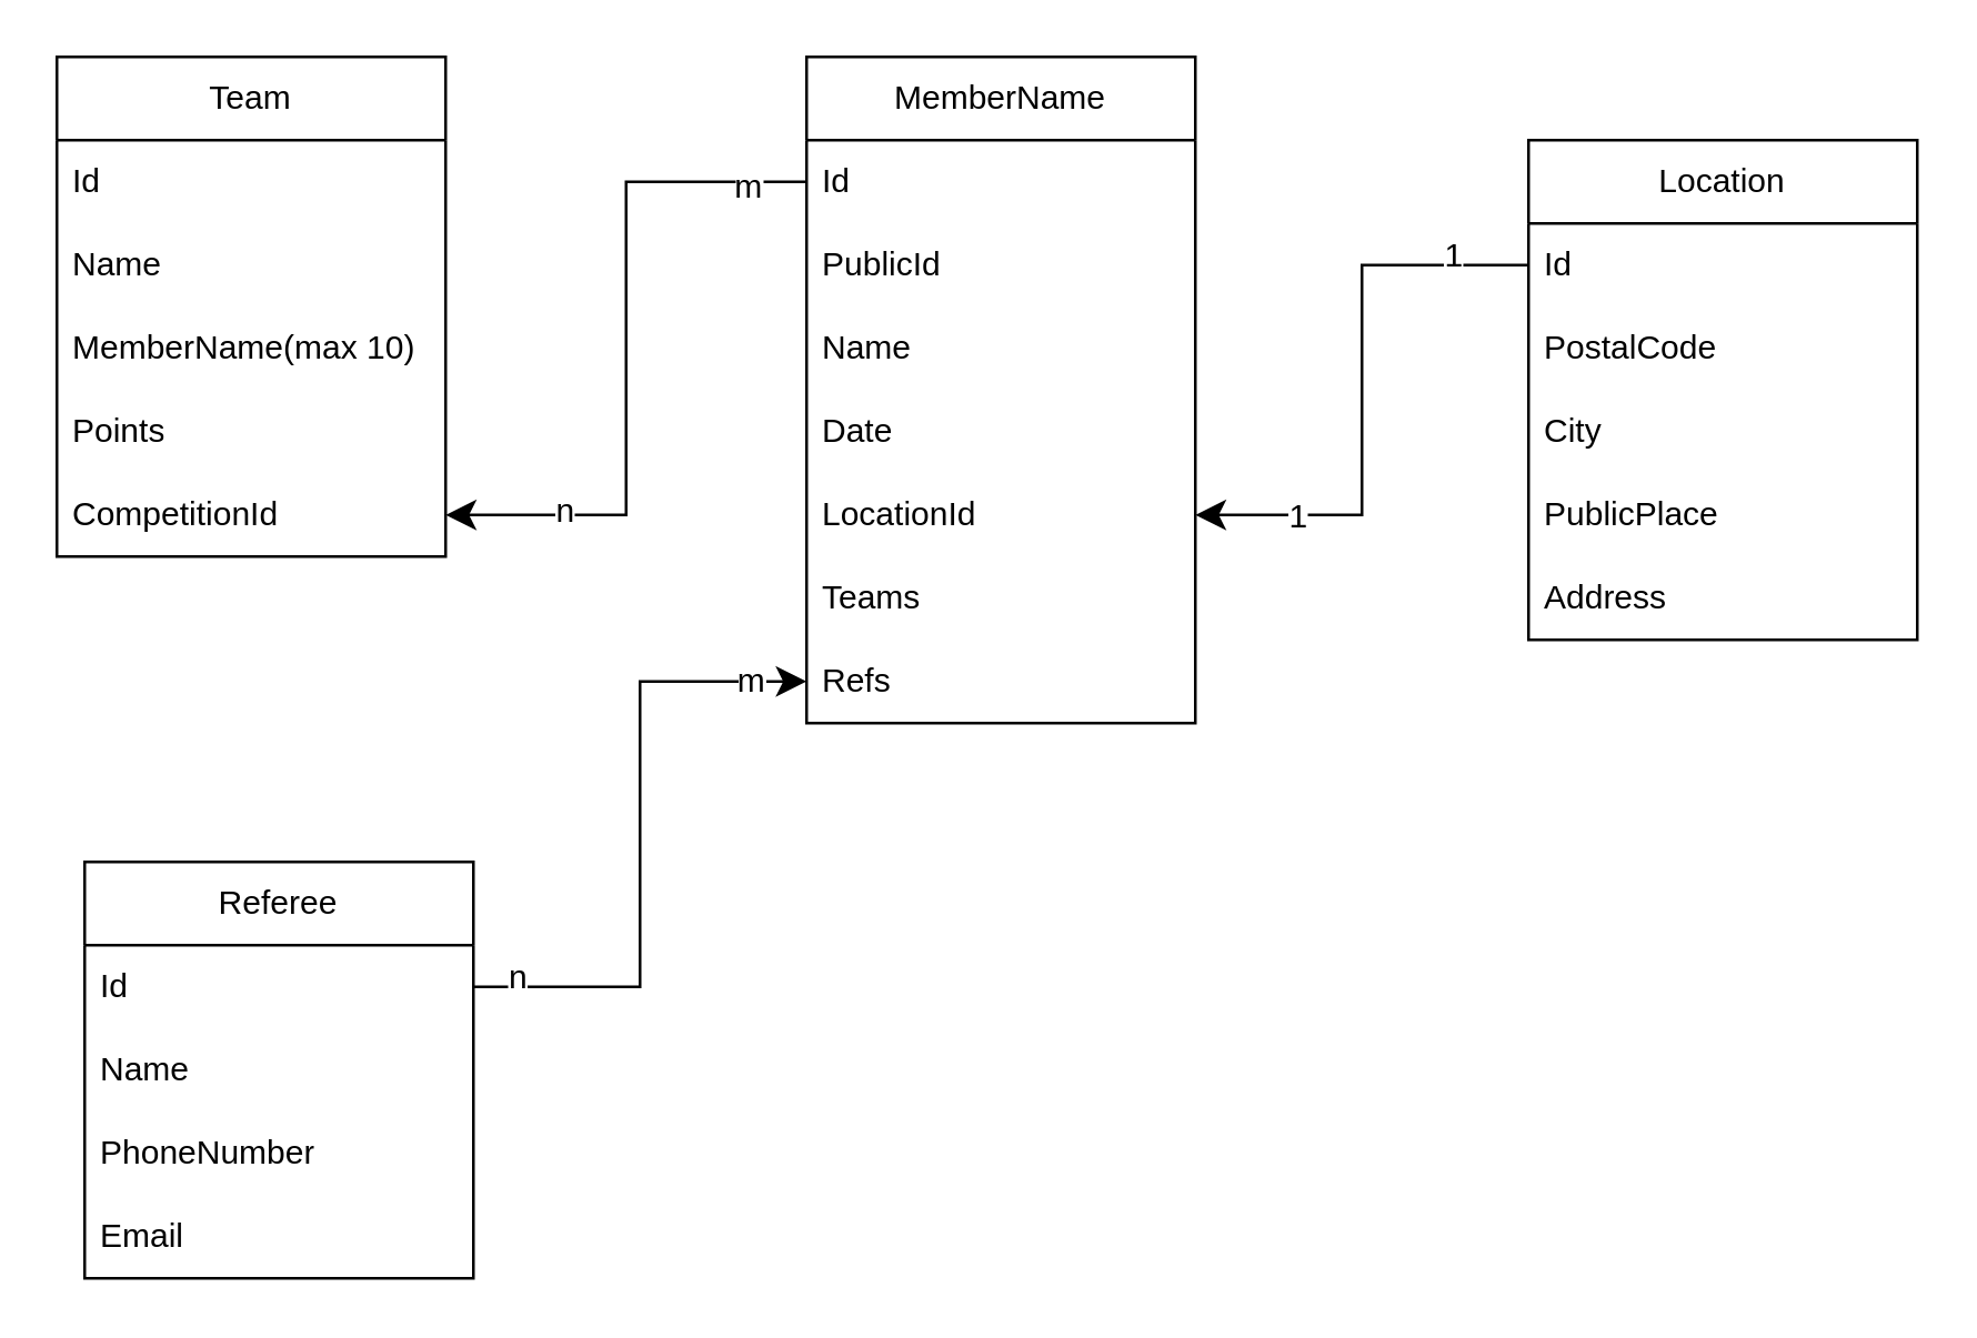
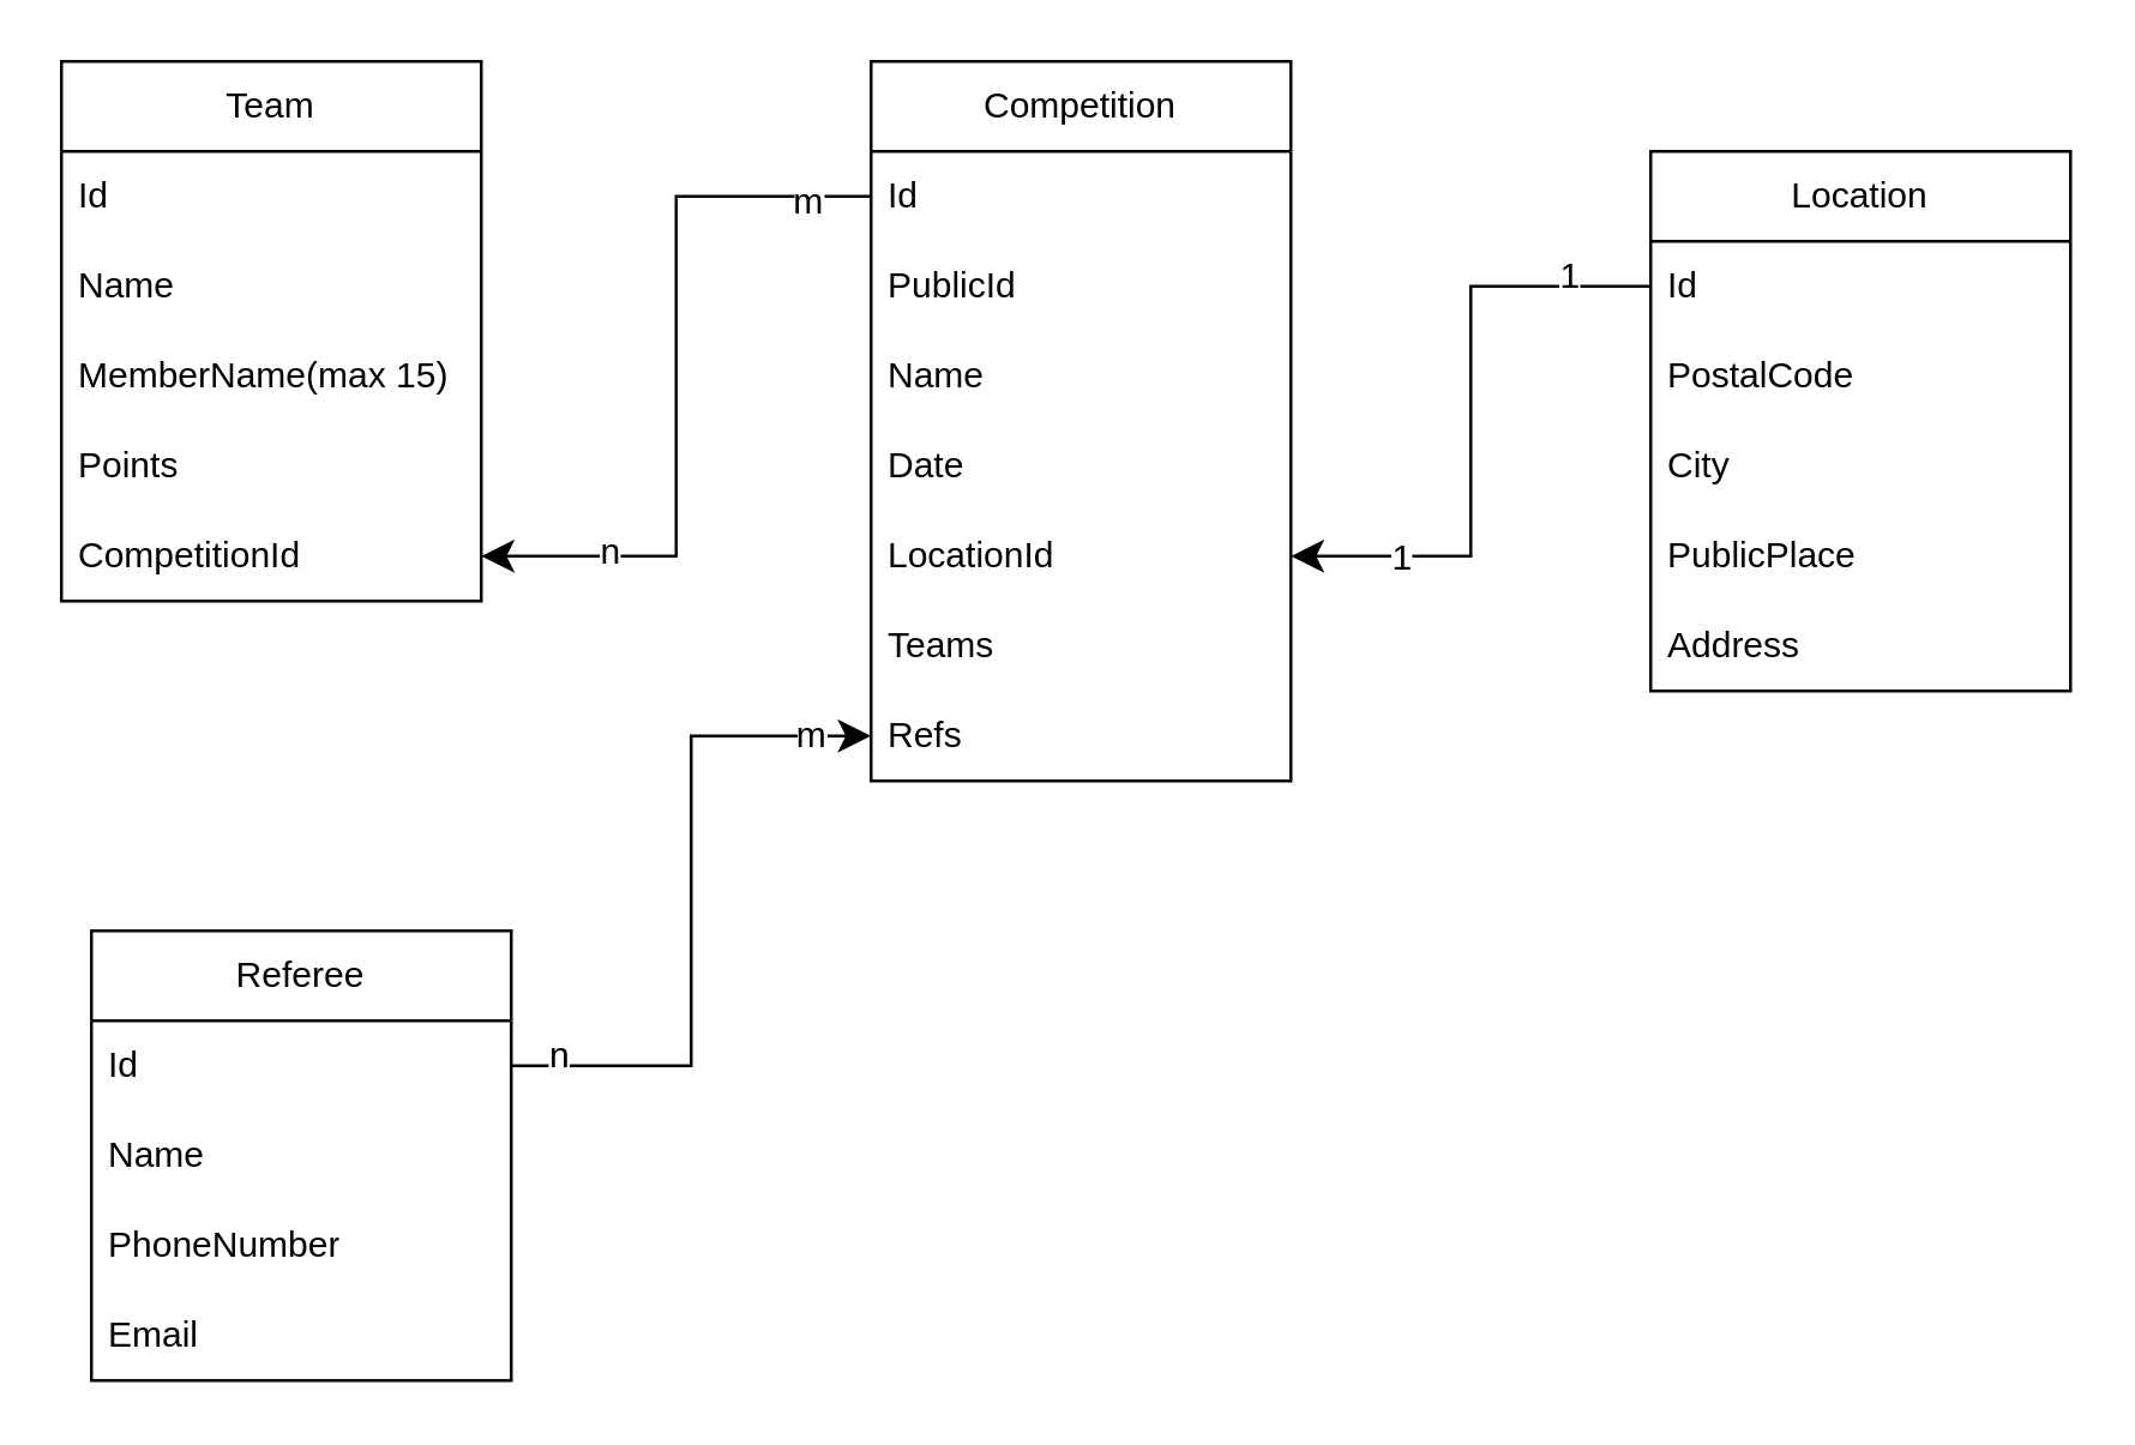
  <mxCell id="0" />
  <mxCell id="1" parent="0" />
- <mxCell id="2" value="MemberName" style="swimlane;fontStyle=0;childLayout=stackLayout;horizontal=1;startSize=30;horizontalStack=0;resizeParent=1;resizeParentMax=0;resizeLast=0;collapsible=1;marginBottom=0;whiteSpace=wrap;html=1;" vertex="1" parent="1"><mxGeometry x="290" y="20" width="140" height="240" as="geometry" /></mxCell>
+ <mxCell id="2" value="Competition" style="swimlane;fontStyle=0;childLayout=stackLayout;horizontal=1;startSize=30;horizontalStack=0;resizeParent=1;resizeParentMax=0;resizeLast=0;collapsible=1;marginBottom=0;whiteSpace=wrap;html=1;" vertex="1" parent="1"><mxGeometry x="290" y="20" width="140" height="240" as="geometry" /></mxCell>
  <mxCell id="3" value="Id" style="text;strokeColor=none;fillColor=none;align=left;verticalAlign=middle;spacingLeft=4;spacingRight=4;overflow=hidden;points=[[0,0.5],[1,0.5]];portConstraint=eastwest;rotatable=0;whiteSpace=wrap;html=1;" vertex="1" parent="2"><mxGeometry y="30" width="140" height="30" as="geometry" /></mxCell>
  <mxCell id="4" value="PublicId" style="text;strokeColor=none;fillColor=none;align=left;verticalAlign=middle;spacingLeft=4;spacingRight=4;overflow=hidden;points=[[0,0.5],[1,0.5]];portConstraint=eastwest;rotatable=0;whiteSpace=wrap;html=1;" vertex="1" parent="2"><mxGeometry y="60" width="140" height="30" as="geometry" /></mxCell>
  <mxCell id="5" value="Name" style="text;strokeColor=none;fillColor=none;align=left;verticalAlign=middle;spacingLeft=4;spacingRight=4;overflow=hidden;points=[[0,0.5],[1,0.5]];portConstraint=eastwest;rotatable=0;whiteSpace=wrap;html=1;" vertex="1" parent="2"><mxGeometry y="90" width="140" height="30" as="geometry" /></mxCell>
  <mxCell id="6" value="Date" style="text;strokeColor=none;fillColor=none;align=left;verticalAlign=middle;spacingLeft=4;spacingRight=4;overflow=hidden;points=[[0,0.5],[1,0.5]];portConstraint=eastwest;rotatable=0;whiteSpace=wrap;html=1;" vertex="1" parent="2"><mxGeometry y="120" width="140" height="30" as="geometry" /></mxCell>
  <mxCell id="7" value="LocationId" style="text;strokeColor=none;fillColor=none;align=left;verticalAlign=middle;spacingLeft=4;spacingRight=4;overflow=hidden;points=[[0,0.5],[1,0.5]];portConstraint=eastwest;rotatable=0;whiteSpace=wrap;html=1;" vertex="1" parent="2"><mxGeometry y="150" width="140" height="30" as="geometry" /></mxCell>
  <mxCell id="8" value="Teams" style="text;strokeColor=none;fillColor=none;align=left;verticalAlign=middle;spacingLeft=4;spacingRight=4;overflow=hidden;points=[[0,0.5],[1,0.5]];portConstraint=eastwest;rotatable=0;whiteSpace=wrap;html=1;" vertex="1" parent="2"><mxGeometry y="180" width="140" height="30" as="geometry" /></mxCell>
  <mxCell id="9" value="Refs" style="text;strokeColor=none;fillColor=none;align=left;verticalAlign=middle;spacingLeft=4;spacingRight=4;overflow=hidden;points=[[0,0.5],[1,0.5]];portConstraint=eastwest;rotatable=0;whiteSpace=wrap;html=1;" vertex="1" parent="2"><mxGeometry y="210" width="140" height="30" as="geometry" /></mxCell>
  <mxCell id="10" value="Location" style="swimlane;fontStyle=0;childLayout=stackLayout;horizontal=1;startSize=30;horizontalStack=0;resizeParent=1;resizeParentMax=0;resizeLast=0;collapsible=1;marginBottom=0;whiteSpace=wrap;html=1;" vertex="1" parent="1"><mxGeometry x="550" y="50" width="140" height="180" as="geometry" /></mxCell>
  <mxCell id="11" value="Id" style="text;strokeColor=none;fillColor=none;align=left;verticalAlign=middle;spacingLeft=4;spacingRight=4;overflow=hidden;points=[[0,0.5],[1,0.5]];portConstraint=eastwest;rotatable=0;whiteSpace=wrap;html=1;" vertex="1" parent="10"><mxGeometry y="30" width="140" height="30" as="geometry" /></mxCell>
  <mxCell id="12" value="PostalCode" style="text;strokeColor=none;fillColor=none;align=left;verticalAlign=middle;spacingLeft=4;spacingRight=4;overflow=hidden;points=[[0,0.5],[1,0.5]];portConstraint=eastwest;rotatable=0;whiteSpace=wrap;html=1;" vertex="1" parent="10"><mxGeometry y="60" width="140" height="30" as="geometry" /></mxCell>
  <mxCell id="13" value="City" style="text;strokeColor=none;fillColor=none;align=left;verticalAlign=middle;spacingLeft=4;spacingRight=4;overflow=hidden;points=[[0,0.5],[1,0.5]];portConstraint=eastwest;rotatable=0;whiteSpace=wrap;html=1;" vertex="1" parent="10"><mxGeometry y="90" width="140" height="30" as="geometry" /></mxCell>
  <mxCell id="14" value="PublicPlace" style="text;strokeColor=none;fillColor=none;align=left;verticalAlign=middle;spacingLeft=4;spacingRight=4;overflow=hidden;points=[[0,0.5],[1,0.5]];portConstraint=eastwest;rotatable=0;whiteSpace=wrap;html=1;" vertex="1" parent="10"><mxGeometry y="120" width="140" height="30" as="geometry" /></mxCell>
  <mxCell id="15" value="Address" style="text;strokeColor=none;fillColor=none;align=left;verticalAlign=middle;spacingLeft=4;spacingRight=4;overflow=hidden;points=[[0,0.5],[1,0.5]];portConstraint=eastwest;rotatable=0;whiteSpace=wrap;html=1;" vertex="1" parent="10"><mxGeometry y="150" width="140" height="30" as="geometry" /></mxCell>
  <mxCell id="16" style="edgeStyle=orthogonalEdgeStyle;rounded=0;orthogonalLoop=1;jettySize=auto;html=1;exitX=0;exitY=0.5;exitDx=0;exitDy=0;entryX=1;entryY=0.5;entryDx=0;entryDy=0;fontSize=12;startSize=8;endSize=8;" edge="1" parent="1" source="11" target="7"><mxGeometry relative="1" as="geometry" /></mxCell>
  <mxCell id="17" value="1" style="edgeLabel;html=1;align=center;verticalAlign=middle;resizable=0;points=[];fontSize=12;" vertex="1" connectable="0" parent="16"><mxGeometry x="0.657" relative="1" as="geometry"><mxPoint as="offset" /></mxGeometry></mxCell>
  <mxCell id="18" value="1" style="edgeLabel;html=1;align=center;verticalAlign=middle;resizable=0;points=[];fontSize=12;" vertex="1" connectable="0" parent="16"><mxGeometry x="-0.729" y="-4" relative="1" as="geometry"><mxPoint as="offset" /></mxGeometry></mxCell>
  <mxCell id="19" value="Team" style="swimlane;fontStyle=0;childLayout=stackLayout;horizontal=1;startSize=30;horizontalStack=0;resizeParent=1;resizeParentMax=0;resizeLast=0;collapsible=1;marginBottom=0;whiteSpace=wrap;html=1;" vertex="1" parent="1"><mxGeometry x="20" y="20" width="140" height="180" as="geometry" /></mxCell>
  <mxCell id="20" value="Id" style="text;strokeColor=none;fillColor=none;align=left;verticalAlign=middle;spacingLeft=4;spacingRight=4;overflow=hidden;points=[[0,0.5],[1,0.5]];portConstraint=eastwest;rotatable=0;whiteSpace=wrap;html=1;" vertex="1" parent="19"><mxGeometry y="30" width="140" height="30" as="geometry" /></mxCell>
  <mxCell id="21" value="Name" style="text;strokeColor=none;fillColor=none;align=left;verticalAlign=middle;spacingLeft=4;spacingRight=4;overflow=hidden;points=[[0,0.5],[1,0.5]];portConstraint=eastwest;rotatable=0;whiteSpace=wrap;html=1;" vertex="1" parent="19"><mxGeometry y="60" width="140" height="30" as="geometry" /></mxCell>
- <mxCell id="22" value="MemberName(max 10)" style="text;strokeColor=none;fillColor=none;align=left;verticalAlign=middle;spacingLeft=4;spacingRight=4;overflow=hidden;points=[[0,0.5],[1,0.5]];portConstraint=eastwest;rotatable=0;whiteSpace=wrap;html=1;" vertex="1" parent="19"><mxGeometry y="90" width="140" height="30" as="geometry" /></mxCell>
+ <mxCell id="22" value="MemberName(max 15)" style="text;strokeColor=none;fillColor=none;align=left;verticalAlign=middle;spacingLeft=4;spacingRight=4;overflow=hidden;points=[[0,0.5],[1,0.5]];portConstraint=eastwest;rotatable=0;whiteSpace=wrap;html=1;" vertex="1" parent="19"><mxGeometry y="90" width="140" height="30" as="geometry" /></mxCell>
  <mxCell id="23" value="Points" style="text;strokeColor=none;fillColor=none;align=left;verticalAlign=middle;spacingLeft=4;spacingRight=4;overflow=hidden;points=[[0,0.5],[1,0.5]];portConstraint=eastwest;rotatable=0;whiteSpace=wrap;html=1;" vertex="1" parent="19"><mxGeometry y="120" width="140" height="30" as="geometry" /></mxCell>
  <mxCell id="24" value="CompetitionId" style="text;strokeColor=none;fillColor=none;align=left;verticalAlign=middle;spacingLeft=4;spacingRight=4;overflow=hidden;points=[[0,0.5],[1,0.5]];portConstraint=eastwest;rotatable=0;whiteSpace=wrap;html=1;" vertex="1" parent="19"><mxGeometry y="150" width="140" height="30" as="geometry" /></mxCell>
  <mxCell id="25" value="Referee" style="swimlane;fontStyle=0;childLayout=stackLayout;horizontal=1;startSize=30;horizontalStack=0;resizeParent=1;resizeParentMax=0;resizeLast=0;collapsible=1;marginBottom=0;whiteSpace=wrap;html=1;" vertex="1" parent="1"><mxGeometry x="30" y="310" width="140" height="150" as="geometry" /></mxCell>
  <mxCell id="26" value="Id" style="text;strokeColor=none;fillColor=none;align=left;verticalAlign=middle;spacingLeft=4;spacingRight=4;overflow=hidden;points=[[0,0.5],[1,0.5]];portConstraint=eastwest;rotatable=0;whiteSpace=wrap;html=1;" vertex="1" parent="25"><mxGeometry y="30" width="140" height="30" as="geometry" /></mxCell>
  <mxCell id="27" value="Name" style="text;strokeColor=none;fillColor=none;align=left;verticalAlign=middle;spacingLeft=4;spacingRight=4;overflow=hidden;points=[[0,0.5],[1,0.5]];portConstraint=eastwest;rotatable=0;whiteSpace=wrap;html=1;" vertex="1" parent="25"><mxGeometry y="60" width="140" height="30" as="geometry" /></mxCell>
  <mxCell id="28" value="PhoneNumber" style="text;strokeColor=none;fillColor=none;align=left;verticalAlign=middle;spacingLeft=4;spacingRight=4;overflow=hidden;points=[[0,0.5],[1,0.5]];portConstraint=eastwest;rotatable=0;whiteSpace=wrap;html=1;" vertex="1" parent="25"><mxGeometry y="90" width="140" height="30" as="geometry" /></mxCell>
  <mxCell id="29" value="Email" style="text;strokeColor=none;fillColor=none;align=left;verticalAlign=middle;spacingLeft=4;spacingRight=4;overflow=hidden;points=[[0,0.5],[1,0.5]];portConstraint=eastwest;rotatable=0;whiteSpace=wrap;html=1;" vertex="1" parent="25"><mxGeometry y="120" width="140" height="30" as="geometry" /></mxCell>
  <mxCell id="30" style="edgeStyle=orthogonalEdgeStyle;rounded=0;orthogonalLoop=1;jettySize=auto;html=1;entryX=0;entryY=0.5;entryDx=0;entryDy=0;fontSize=12;startSize=8;endSize=8;" edge="1" parent="1" source="26" target="9"><mxGeometry relative="1" as="geometry" /></mxCell>
  <mxCell id="31" value="m" style="edgeLabel;html=1;align=center;verticalAlign=middle;resizable=0;points=[];fontSize=12;" vertex="1" connectable="0" parent="30"><mxGeometry x="0.814" y="1" relative="1" as="geometry"><mxPoint as="offset" /></mxGeometry></mxCell>
  <mxCell id="32" value="n" style="edgeLabel;html=1;align=center;verticalAlign=middle;resizable=0;points=[];fontSize=12;" vertex="1" connectable="0" parent="30"><mxGeometry x="-0.869" y="4" relative="1" as="geometry"><mxPoint as="offset" /></mxGeometry></mxCell>
  <mxCell id="33" style="edgeStyle=orthogonalEdgeStyle;rounded=0;orthogonalLoop=1;jettySize=auto;html=1;entryX=1;entryY=0.5;entryDx=0;entryDy=0;fontSize=12;startSize=8;endSize=8;" edge="1" parent="1" source="3" target="24"><mxGeometry relative="1" as="geometry" /></mxCell>
  <mxCell id="34" value="n" style="edgeLabel;html=1;align=center;verticalAlign=middle;resizable=0;points=[];fontSize=12;" vertex="1" connectable="0" parent="33"><mxGeometry x="0.664" y="-2" relative="1" as="geometry"><mxPoint as="offset" /></mxGeometry></mxCell>
  <mxCell id="35" value="m" style="edgeLabel;html=1;align=center;verticalAlign=middle;resizable=0;points=[];fontSize=12;" vertex="1" connectable="0" parent="33"><mxGeometry x="-0.824" y="1" relative="1" as="geometry"><mxPoint as="offset" /></mxGeometry></mxCell>
